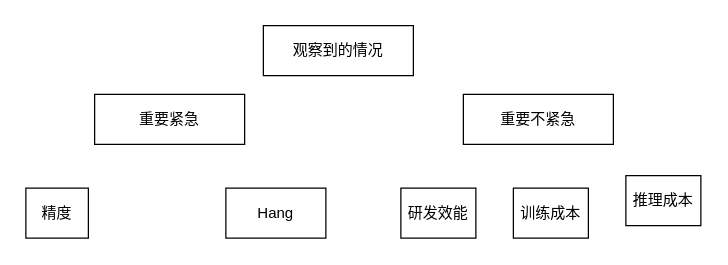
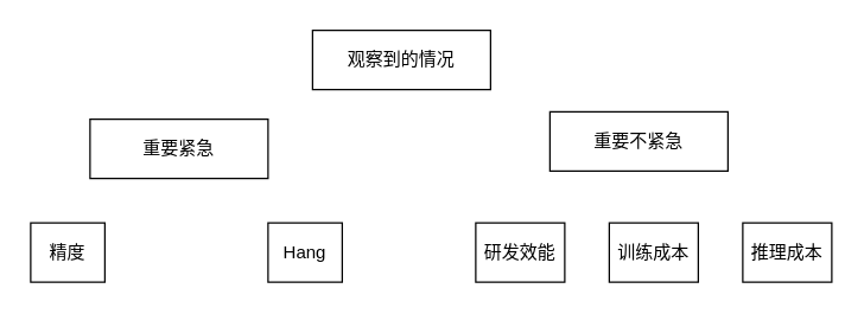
  <mxCell id="0" />
  <mxCell id="1" parent="0" />
  <mxCell id="2" value="观察到的情况" style="rounded=0;whiteSpace=wrap;html=1;" vertex="1" parent="1"><mxGeometry x="210" y="20" width="120" height="40" as="geometry" /></mxCell>
- <mxCell id="3" value="重要紧急" style="rounded=0;whiteSpace=wrap;html=1;" vertex="1" parent="1"><mxGeometry x="75" y="75" width="120" height="40" as="geometry" /></mxCell>
+ <mxCell id="3" value="重要紧急" style="rounded=0;whiteSpace=wrap;html=1;" vertex="1" parent="1"><mxGeometry x="60" y="80" width="120" height="40" as="geometry" /></mxCell>
  <mxCell id="4" value="重要不紧急" style="rounded=0;whiteSpace=wrap;html=1;" vertex="1" parent="1"><mxGeometry x="370" y="75" width="120" height="40" as="geometry" /></mxCell>
  <mxCell id="5" value="精度" style="rounded=0;whiteSpace=wrap;html=1;" vertex="1" parent="1"><mxGeometry x="20" y="150" width="50" height="40" as="geometry" /></mxCell>
- <mxCell id="6" value="Hang" style="rounded=0;whiteSpace=wrap;html=1;" vertex="1" parent="1"><mxGeometry x="180" y="150" width="80" height="40" as="geometry" /></mxCell>
+ <mxCell id="6" value="Hang" style="rounded=0;whiteSpace=wrap;html=1;" vertex="1" parent="1"><mxGeometry x="180" y="150" width="50" height="40" as="geometry" /></mxCell>
  <mxCell id="7" value="研发效能" style="rounded=0;whiteSpace=wrap;html=1;" vertex="1" parent="1"><mxGeometry x="320" y="150" width="60" height="40" as="geometry" /></mxCell>
  <mxCell id="8" value="&lt;div&gt;训练成本&lt;/div&gt;" style="rounded=0;whiteSpace=wrap;html=1;" vertex="1" parent="1"><mxGeometry x="410" y="150" width="60" height="40" as="geometry" /></mxCell>
- <mxCell id="9" value="&lt;div&gt;推理成本&lt;/div&gt;" style="rounded=0;whiteSpace=wrap;html=1;" vertex="1" parent="1"><mxGeometry x="500" y="140" width="60" height="40" as="geometry" /></mxCell>
+ <mxCell id="9" value="&lt;div&gt;推理成本&lt;/div&gt;" style="rounded=0;whiteSpace=wrap;html=1;" vertex="1" parent="1"><mxGeometry x="500" y="150" width="60" height="40" as="geometry" /></mxCell>
